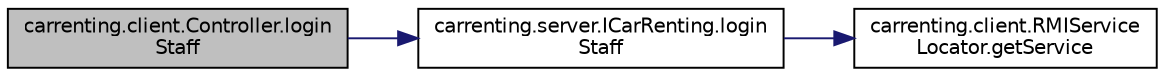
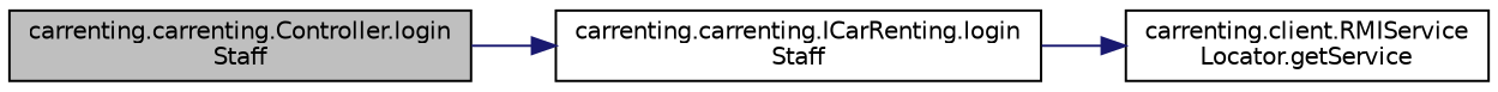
  digraph {
    rankdir=LR
    node [color=black fillcolor=white fontname=Helvetica fontsize=10 shape=record style=filled]
    edge [color=midnightblue fontname=Helvetica fontsize=10 labelfontname=Helvetica labelfontsize=10 style=solid]
-   n1 [fillcolor=grey75 fontcolor=black height=0.2 label="carrenting.client.Controller.login\lStaff" width=0.4]
-   n2 [height=0.2 label="carrenting.server.ICarRenting.login\lStaff" width=0.4]
+   n1 [fillcolor=grey75 fontcolor=black height=0.2 label="carrenting.carrenting.Controller.login\lStaff" width=0.4]
+   n2 [height=0.2 label="carrenting.carrenting.ICarRenting.login\lStaff" width=0.4]
    n3 [height=0.2 label="carrenting.client.RMIService\lLocator.getService" width=0.4]
    n1 -> n2
    n2 -> n3
  }
